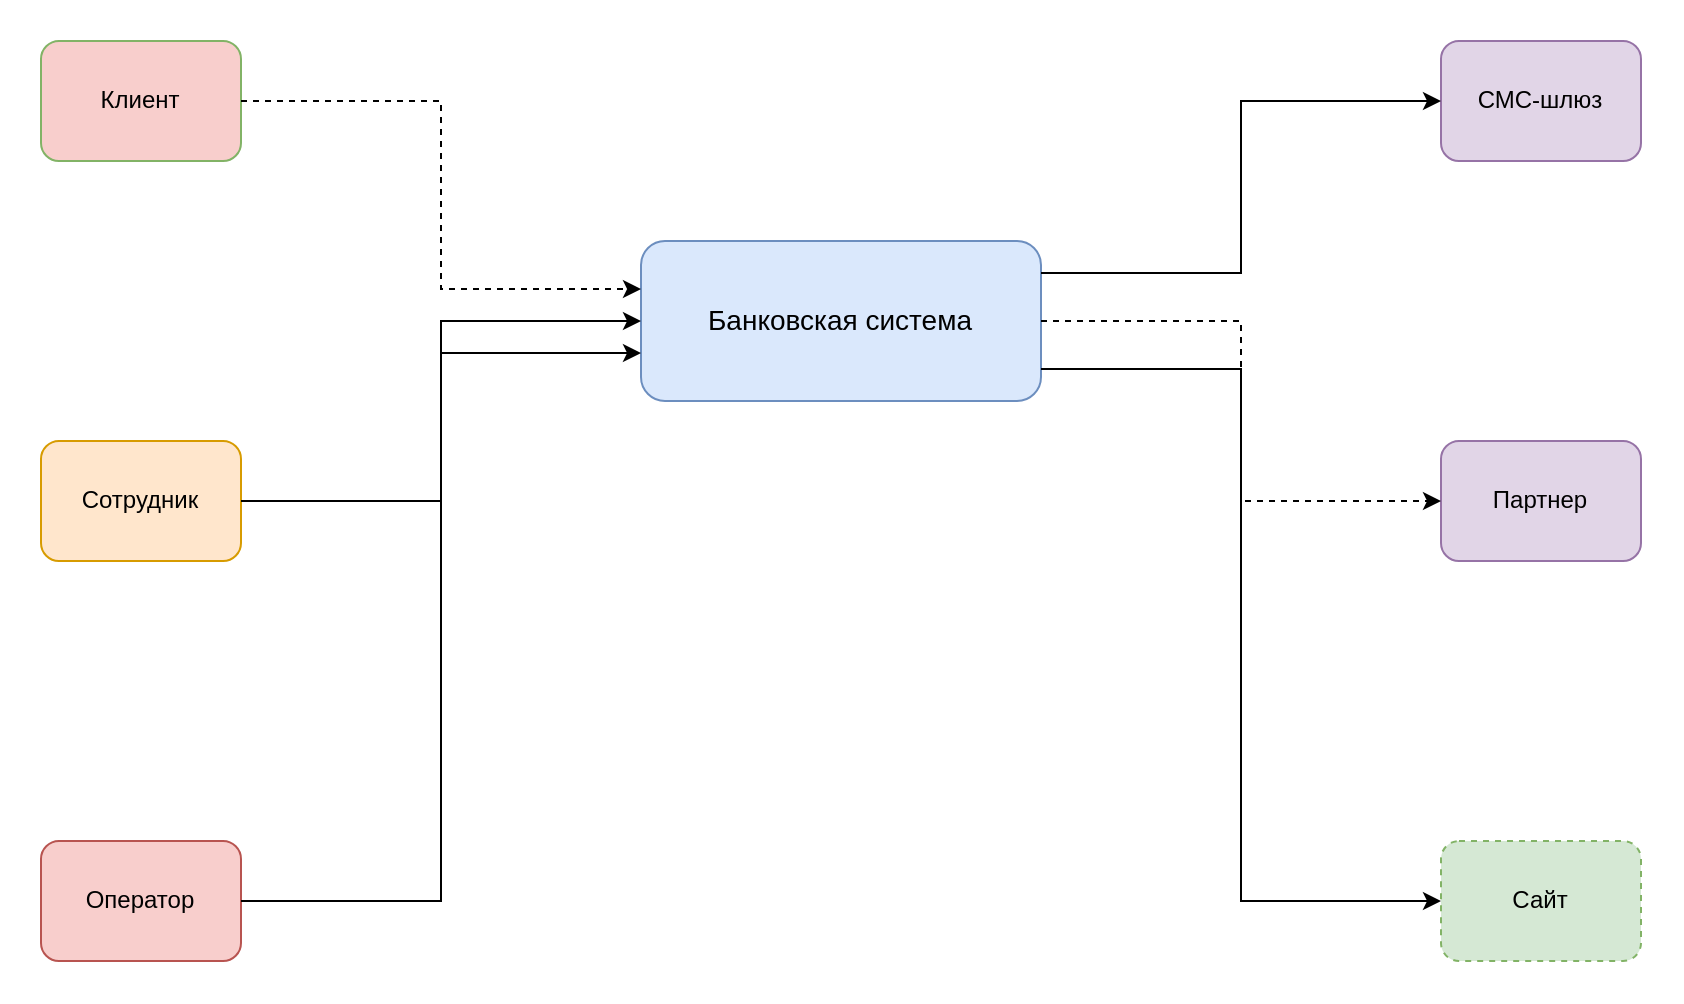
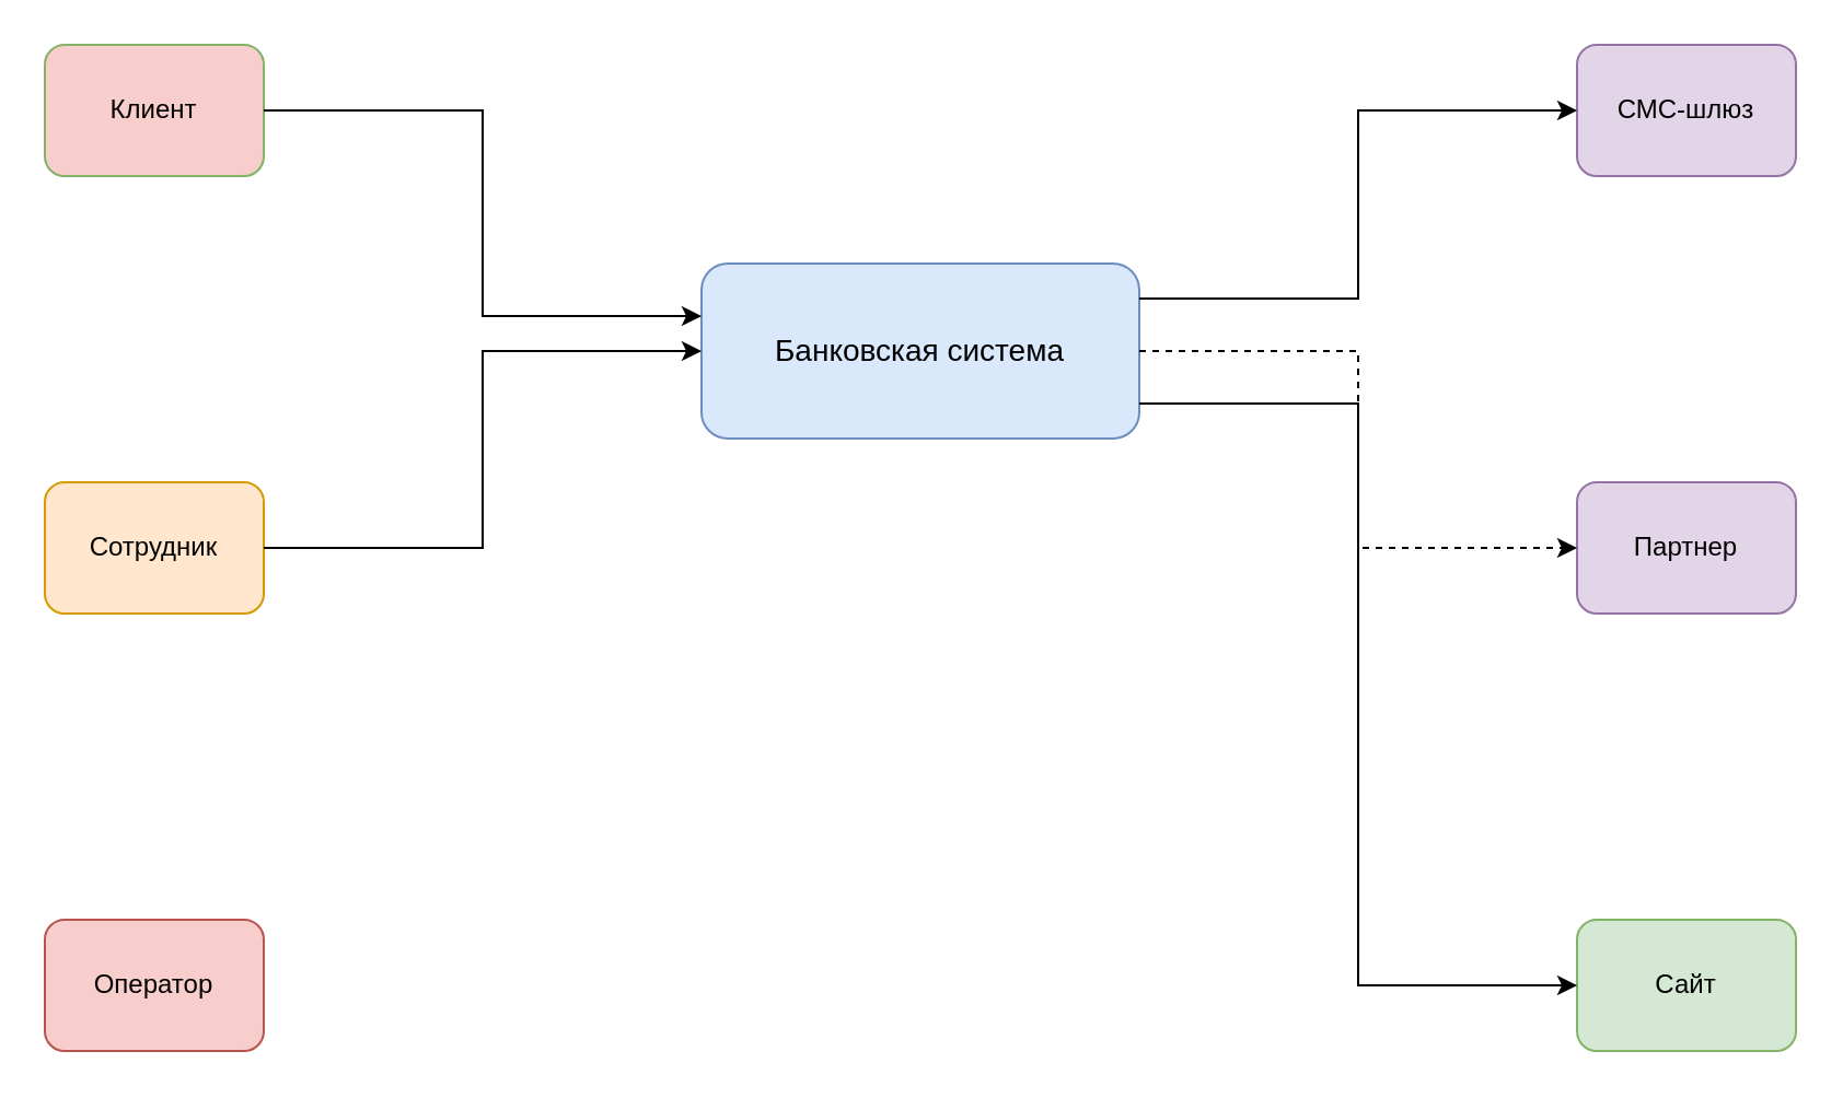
  <mxCell id="0" />
  <mxCell id="1" parent="0" />
  <mxCell id="2" value="Банковская система" style="rounded=1;whiteSpace=wrap;html=1;fillColor=#dae8fc;strokeColor=#6c8ebf;fontSize=14;" vertex="1" parent="1"><mxGeometry x="320" y="120" width="200" height="80" as="geometry" /></mxCell>
  <mxCell id="3" value="Клиент" style="rounded=1;whiteSpace=wrap;html=1;fillColor=#f8cecc;strokeColor=#82b366;fontSize=12;" vertex="1" parent="1"><mxGeometry x="20" y="20" width="100" height="60" as="geometry" /></mxCell>
  <mxCell id="4" value="Сотрудник" style="rounded=1;whiteSpace=wrap;html=1;fillColor=#ffe6cc;strokeColor=#d79b00;fontSize=12;" vertex="1" parent="1"><mxGeometry x="20" y="220" width="100" height="60" as="geometry" /></mxCell>
  <mxCell id="5" value="Оператор" style="rounded=1;whiteSpace=wrap;html=1;fillColor=#f8cecc;strokeColor=#b85450;fontSize=12;" vertex="1" parent="1"><mxGeometry x="20" y="420" width="100" height="60" as="geometry" /></mxCell>
  <mxCell id="6" value="СМС-шлюз" style="rounded=1;whiteSpace=wrap;html=1;fillColor=#e1d5e7;strokeColor=#9673a6;fontSize=12;" vertex="1" parent="1"><mxGeometry x="720" y="20" width="100" height="60" as="geometry" /></mxCell>
  <mxCell id="7" value="Партнер" style="rounded=1;whiteSpace=wrap;html=1;fillColor=#e1d5e7;strokeColor=#9673a6;fontSize=12;" vertex="1" parent="1"><mxGeometry x="720" y="220" width="100" height="60" as="geometry" /></mxCell>
- <mxCell id="8" value="Сайт" style="rounded=1;whiteSpace=wrap;html=1;fillColor=#d5e8d4;strokeColor=#82b366;fontSize=12;dashed=1;" vertex="1" parent="1"><mxGeometry x="720" y="420" width="100" height="60" as="geometry" /></mxCell>
- <mxCell id="9" value="" style="edgeStyle=orthogonalEdgeStyle;rounded=0;orthogonalLoop=1;jettySize=auto;html=1;exitX=1;exitY=0.5;exitDx=0;exitDy=0;entryX=0;entryY=0.3;entryDx=0;entryDy=0;dashed=1;" edge="1" parent="1" source="3" target="2"><mxGeometry relative="1" as="geometry" /></mxCell>
+ <mxCell id="8" value="Сайт" style="rounded=1;whiteSpace=wrap;html=1;fillColor=#d5e8d4;strokeColor=#82b366;fontSize=12;" vertex="1" parent="1"><mxGeometry x="720" y="420" width="100" height="60" as="geometry" /></mxCell>
+ <mxCell id="9" value="" style="edgeStyle=orthogonalEdgeStyle;rounded=0;orthogonalLoop=1;jettySize=auto;html=1;exitX=1;exitY=0.5;exitDx=0;exitDy=0;entryX=0;entryY=0.3;entryDx=0;entryDy=0;" edge="1" parent="1" source="3" target="2"><mxGeometry relative="1" as="geometry" /></mxCell>
  <mxCell id="10" value="" style="edgeStyle=orthogonalEdgeStyle;rounded=0;orthogonalLoop=1;jettySize=auto;html=1;exitX=1;exitY=0.5;exitDx=0;exitDy=0;entryX=0;entryY=0.5;entryDx=0;entryDy=0;" edge="1" parent="1" source="4" target="2"><mxGeometry relative="1" as="geometry" /></mxCell>
- <mxCell id="11" value="" style="edgeStyle=orthogonalEdgeStyle;rounded=0;orthogonalLoop=1;jettySize=auto;html=1;exitX=1;exitY=0.5;exitDx=0;exitDy=0;entryX=0;entryY=0.7;entryDx=0;entryDy=0;" edge="1" parent="1" source="5" target="2"><mxGeometry relative="1" as="geometry" /></mxCell>
  <mxCell id="12" value="" style="edgeStyle=orthogonalEdgeStyle;rounded=0;orthogonalLoop=1;jettySize=auto;html=1;exitX=1;exitY=0.2;exitDx=0;exitDy=0;entryX=0;entryY=0.5;entryDx=0;entryDy=0;" edge="1" parent="1" source="2" target="6"><mxGeometry relative="1" as="geometry" /></mxCell>
  <mxCell id="13" value="" style="edgeStyle=orthogonalEdgeStyle;rounded=0;orthogonalLoop=1;jettySize=auto;html=1;exitX=1;exitY=0.5;exitDx=0;exitDy=0;entryX=0;entryY=0.5;entryDx=0;entryDy=0;dashed=1;" edge="1" parent="1" source="2" target="7"><mxGeometry relative="1" as="geometry" /></mxCell>
  <mxCell id="14" value="" style="edgeStyle=orthogonalEdgeStyle;rounded=0;orthogonalLoop=1;jettySize=auto;html=1;exitX=1;exitY=0.8;exitDx=0;exitDy=0;entryX=0;entryY=0.5;entryDx=0;entryDy=0;" edge="1" parent="1" source="2" target="8"><mxGeometry relative="1" as="geometry" /></mxCell>
